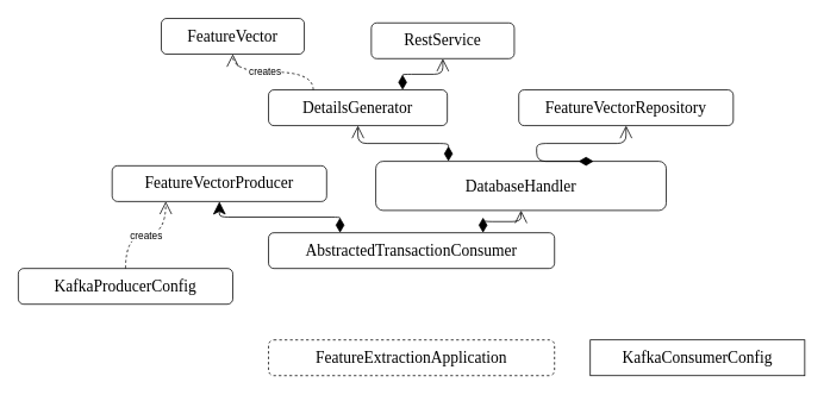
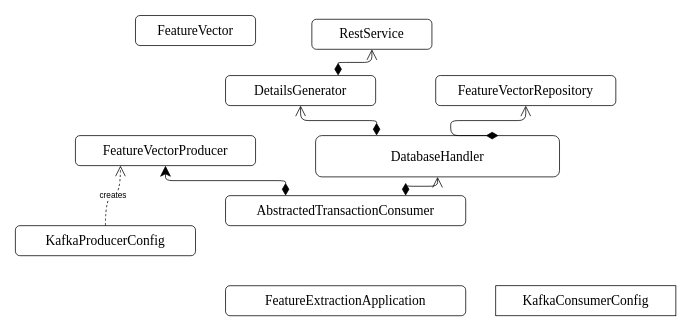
  <mxCell id="0" />
  <mxCell id="1" parent="0" />
  <mxCell id="2" value="FeatureVector" style="rounded=1;whiteSpace=wrap;html=1;fillColor=none;fontFamily=Ubuntu;fontSource=https%3A%2F%2Ffonts.googleapis.com%2Fcss%3Ffamily%3DUbuntu;fontSize=18;" parent="1" vertex="1"><mxGeometry x="180" y="20" width="160" height="40" as="geometry" /></mxCell>
  <mxCell id="3" value="RestService" style="rounded=1;whiteSpace=wrap;html=1;fillColor=none;fontFamily=Ubuntu;fontSource=https://fonts.googleapis.com/css?family=Ubuntu;fontSize=18;" parent="1" vertex="1"><mxGeometry x="415" y="25" width="160" height="40" as="geometry" /></mxCell>
  <mxCell id="4" value="DetailsGenerator" style="rounded=1;whiteSpace=wrap;html=1;fillColor=none;fontFamily=Ubuntu;fontSource=https://fonts.googleapis.com/css?family=Ubuntu;fontSize=18;" parent="1" vertex="1"><mxGeometry x="300" y="100" width="200" height="40" as="geometry" /></mxCell>
  <mxCell id="5" value="FeatureVectorRepository" style="rounded=1;whiteSpace=wrap;html=1;fillColor=none;fontSize=18;fontFamily=Ubuntu;fontSource=https%3A%2F%2Ffonts.googleapis.com%2Fcss%3Ffamily%3DUbuntu;" parent="1" vertex="1"><mxGeometry x="580" y="100" width="240" height="40" as="geometry" /></mxCell>
- <mxCell id="6" value="FeatureVectorProducer" style="rounded=1;whiteSpace=wrap;html=1;fillColor=none;fontSize=18;fontFamily=Ubuntu;fontSource=https://fonts.googleapis.com/css?family=Ubuntu;" parent="1" vertex="1"><mxGeometry x="125" y="185" width="240" height="40" as="geometry" /></mxCell>
+ <mxCell id="6" value="FeatureVectorProducer" style="rounded=1;whiteSpace=wrap;html=1;fillColor=none;fontSize=18;fontFamily=Ubuntu;fontSource=https://fonts.googleapis.com/css?family=Ubuntu;" parent="1" vertex="1"><mxGeometry x="100" y="180" width="240" height="40" as="geometry" /></mxCell>
  <mxCell id="7" value="DatabaseHandler" style="rounded=1;whiteSpace=wrap;html=1;fillColor=none;fontSize=18;fontFamily=Ubuntu;fontSource=https://fonts.googleapis.com/css?family=Ubuntu;" parent="1" vertex="1"><mxGeometry x="420" y="180" width="325" height="55" as="geometry" /></mxCell>
  <mxCell id="8" value="AbstractedTransactionConsumer" style="rounded=1;whiteSpace=wrap;html=1;fillColor=none;fontSize=18;fontFamily=Ubuntu;fontSource=https://fonts.googleapis.com/css?family=Ubuntu;" parent="1" vertex="1"><mxGeometry x="300" y="260" width="320" height="40" as="geometry" /></mxCell>
- <mxCell id="9" value="FeatureExtractionApplication" style="rounded=1;whiteSpace=wrap;html=1;fillColor=none;fontSize=18;fontFamily=Ubuntu;fontSource=https://fonts.googleapis.com/css?family=Ubuntu;dashed=1;" parent="1" vertex="1"><mxGeometry x="300" y="380" width="320" height="40" as="geometry" /></mxCell>
+ <mxCell id="9" value="FeatureExtractionApplication" style="rounded=1;whiteSpace=wrap;html=1;fillColor=none;fontSize=18;fontFamily=Ubuntu;fontSource=https://fonts.googleapis.com/css?family=Ubuntu;" parent="1" vertex="1"><mxGeometry x="300" y="380" width="320" height="40" as="geometry" /></mxCell>
  <mxCell id="10" value="KafkaConsumerConfig" style="whiteSpace=wrap;html=1;fillColor=none;fontSize=18;fontFamily=Ubuntu;fontSource=https://fonts.googleapis.com/css?family=Ubuntu;rounded=0;" parent="1" vertex="1"><mxGeometry x="660" y="380" width="240" height="40" as="geometry" /></mxCell>
  <mxCell id="11" value="KafkaProducerConfig" style="rounded=1;whiteSpace=wrap;html=1;fillColor=none;fontSize=18;fontFamily=Ubuntu;fontSource=https://fonts.googleapis.com/css?family=Ubuntu;" parent="1" vertex="1"><mxGeometry x="20" y="300" width="240" height="40" as="geometry" /></mxCell>
  <mxCell id="12" value="" style="endArrow=classic;html=1;endSize=12;startArrow=diamondThin;startSize=14;startFill=1;edgeStyle=orthogonalEdgeStyle;align=left;verticalAlign=bottom;exitX=0.25;exitY=0;exitDx=0;exitDy=0;entryX=0.5;entryY=1;entryDx=0;entryDy=0;" edge="1" parent="1" source="8" target="6"><mxGeometry x="0.667" y="102" relative="1" as="geometry"><mxPoint x="470" y="190" as="sourcePoint" /><mxPoint x="630" y="190" as="targetPoint" /><mxPoint x="2" y="20" as="offset" /></mxGeometry></mxCell>
  <mxCell id="13" value="" style="endArrow=open;html=1;endSize=12;startArrow=diamondThin;startSize=14;startFill=1;edgeStyle=orthogonalEdgeStyle;align=left;verticalAlign=bottom;exitX=0.75;exitY=0;exitDx=0;exitDy=0;entryX=0.5;entryY=1;entryDx=0;entryDy=0;" edge="1" parent="1" source="8" target="7"><mxGeometry x="0.667" y="102" relative="1" as="geometry"><mxPoint x="780" y="210" as="sourcePoint" /><mxPoint x="700" y="170" as="targetPoint" /><mxPoint x="2" y="20" as="offset" /></mxGeometry></mxCell>
  <mxCell id="14" value="" style="endArrow=open;html=1;endSize=12;startArrow=diamondThin;startSize=14;startFill=1;edgeStyle=orthogonalEdgeStyle;align=left;verticalAlign=bottom;entryX=0.5;entryY=1;entryDx=0;entryDy=0;exitX=0.75;exitY=0;exitDx=0;exitDy=0;" edge="1" parent="1" source="7" target="5"><mxGeometry x="0.667" y="102" relative="1" as="geometry"><mxPoint x="650" y="180" as="sourcePoint" /><mxPoint x="570" y="140" as="targetPoint" /><mxPoint x="2" y="20" as="offset" /><Array as="points"><mxPoint x="600" y="160" /><mxPoint x="700" y="160" /></Array></mxGeometry></mxCell>
  <mxCell id="15" value="" style="endArrow=open;html=1;endSize=12;startArrow=diamondThin;startSize=14;startFill=1;edgeStyle=orthogonalEdgeStyle;align=left;verticalAlign=bottom;exitX=0.25;exitY=0;exitDx=0;exitDy=0;entryX=0.5;entryY=1;entryDx=0;entryDy=0;" edge="1" parent="1" source="7" target="4"><mxGeometry x="0.667" y="102" relative="1" as="geometry"><mxPoint x="490" y="160" as="sourcePoint" /><mxPoint x="410" y="120" as="targetPoint" /><mxPoint x="2" y="20" as="offset" /></mxGeometry></mxCell>
  <mxCell id="16" value="" style="endArrow=open;html=1;endSize=12;startArrow=diamondThin;startSize=14;startFill=1;edgeStyle=orthogonalEdgeStyle;align=left;verticalAlign=bottom;exitX=0.75;exitY=0;exitDx=0;exitDy=0;" edge="1" parent="1" source="4" target="3"><mxGeometry x="0.667" y="102" relative="1" as="geometry"><mxPoint x="470" y="80" as="sourcePoint" /><mxPoint x="390" y="40" as="targetPoint" /><mxPoint x="2" y="20" as="offset" /></mxGeometry></mxCell>
- <mxCell id="17" value="creates" style="endArrow=open;endSize=12;dashed=1;html=1;edgeStyle=orthogonalEdgeStyle;curved=1;exitX=0.25;exitY=0;exitDx=0;exitDy=0;entryX=0.5;entryY=1;entryDx=0;entryDy=0;" edge="1" parent="1" source="4" target="2"><mxGeometry x="0.143" width="160" relative="1" as="geometry"><mxPoint x="300" y="130" as="sourcePoint" /><mxPoint y="20" as="targetPoint" x="60" /><mxPoint as="offset" /></mxGeometry></mxCell>
  <mxCell id="18" value="creates" style="endArrow=open;endSize=12;dashed=1;html=1;edgeStyle=orthogonalEdgeStyle;curved=1;entryX=0.25;entryY=1;entryDx=0;entryDy=0;exitX=0.5;exitY=0;exitDx=0;exitDy=0;" edge="1" parent="1" source="11" target="6"><mxGeometry width="160" relative="1" as="geometry"><mxPoint x="80" y="279.5" as="sourcePoint" /><mxPoint x="240" y="279.5" as="targetPoint" /></mxGeometry></mxCell>
